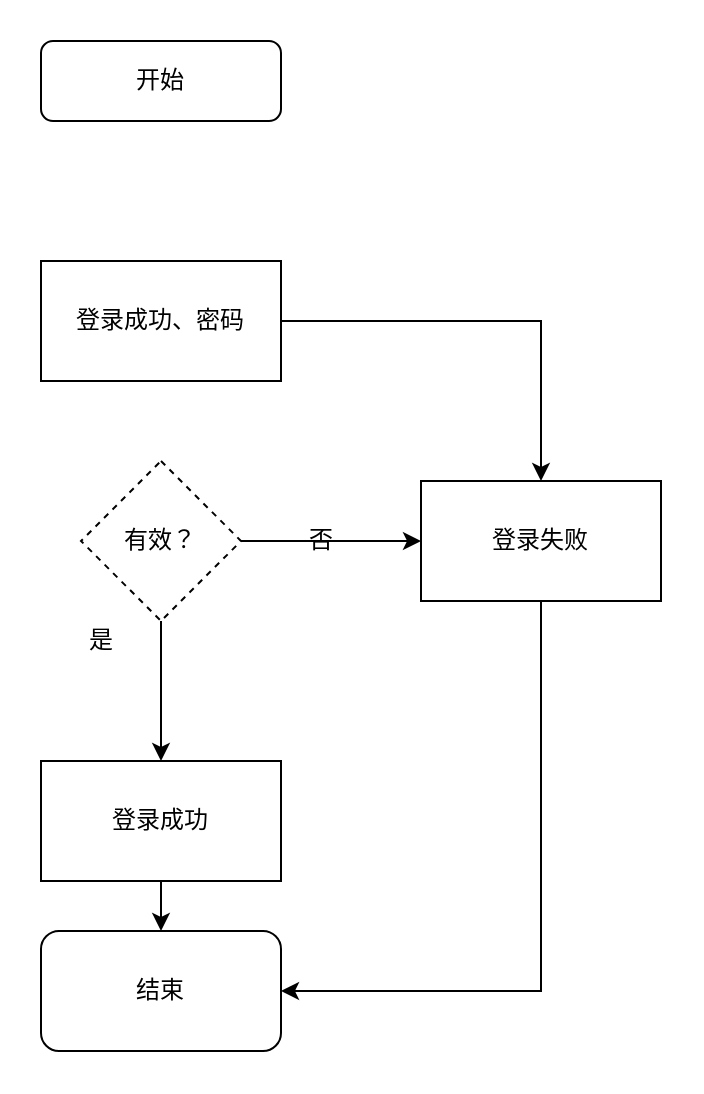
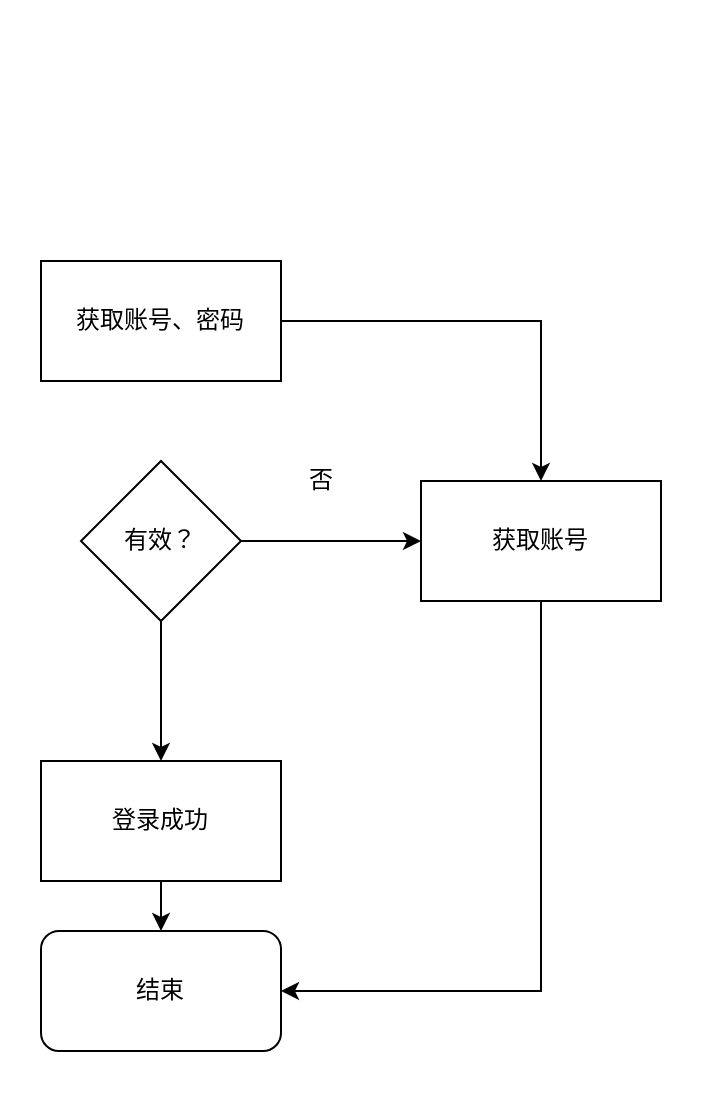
  <mxCell id="0" />
  <mxCell id="1" parent="0" />
- <mxCell id="2" value="开始" style="rounded=1;whiteSpace=wrap;html=1;fontSize=12;glass=0;strokeWidth=1;shadow=0;" parent="1" vertex="1"><mxGeometry x="20" y="20" width="120" height="40" as="geometry" /></mxCell>
  <mxCell id="3" value="" style="edgeStyle=orthogonalEdgeStyle;rounded=0;orthogonalLoop=1;jettySize=auto;html=1;" edge="1" parent="1" source="4" target="11"><mxGeometry relative="1" as="geometry" /></mxCell>
- <mxCell id="4" value="登录成功、密码" style="rounded=0;whiteSpace=wrap;html=1;" vertex="1" parent="1"><mxGeometry x="20" y="130" width="120" height="60" as="geometry" /></mxCell>
+ <mxCell id="4" value="获取账号、密码" style="rounded=0;whiteSpace=wrap;html=1;" vertex="1" parent="1"><mxGeometry x="20" y="130" width="120" height="60" as="geometry" /></mxCell>
  <mxCell id="5" value="" style="edgeStyle=orthogonalEdgeStyle;rounded=0;orthogonalLoop=1;jettySize=auto;html=1;" edge="1" parent="1" source="7" target="9"><mxGeometry relative="1" as="geometry" /></mxCell>
  <mxCell id="6" value="" style="edgeStyle=orthogonalEdgeStyle;rounded=0;orthogonalLoop=1;jettySize=auto;html=1;" edge="1" parent="1" source="7" target="11"><mxGeometry relative="1" as="geometry" /></mxCell>
- <mxCell id="7" value="有效？" style="rhombus;whiteSpace=wrap;html=1;dashed=1;" vertex="1" parent="1"><mxGeometry x="40" y="230" width="80" height="80" as="geometry" /></mxCell>
+ <mxCell id="7" value="有效？" style="rhombus;whiteSpace=wrap;html=1;" vertex="1" parent="1"><mxGeometry x="40" y="230" width="80" height="80" as="geometry" /></mxCell>
  <mxCell id="8" value="" style="edgeStyle=orthogonalEdgeStyle;rounded=0;orthogonalLoop=1;jettySize=auto;html=1;" edge="1" parent="1" source="9" target="14"><mxGeometry relative="1" as="geometry" /></mxCell>
  <mxCell id="9" value="登录成功" style="rounded=0;whiteSpace=wrap;html=1;" vertex="1" parent="1"><mxGeometry x="20" y="380" width="120" height="60" as="geometry" /></mxCell>
  <mxCell id="10" style="edgeStyle=orthogonalEdgeStyle;rounded=0;orthogonalLoop=1;jettySize=auto;html=1;entryX=1;entryY=0.5;entryDx=0;entryDy=0;" edge="1" parent="1" source="11" target="14"><mxGeometry relative="1" as="geometry"><Array as="points"><mxPoint x="270" y="495" /></Array></mxGeometry></mxCell>
- <mxCell id="11" value="登录失败" style="rounded=0;whiteSpace=wrap;html=1;" vertex="1" parent="1"><mxGeometry x="210" y="240" width="120" height="60" as="geometry" /></mxCell>
- <mxCell id="12" value="否" style="text;html=1;align=center;verticalAlign=middle;resizable=0;points=[];autosize=1;strokeColor=none;" vertex="1" parent="1"><mxGeometry x="145" y="260" width="30" height="20" as="geometry" /></mxCell>
- <mxCell id="13" value="是" style="text;html=1;align=center;verticalAlign=middle;resizable=0;points=[];autosize=1;strokeColor=none;" vertex="1" parent="1"><mxGeometry x="35" y="310" width="30" height="20" as="geometry" /></mxCell>
+ <mxCell id="11" value="获取账号" style="rounded=0;whiteSpace=wrap;html=1;" vertex="1" parent="1"><mxGeometry x="210" y="240" width="120" height="60" as="geometry" /></mxCell>
+ <mxCell id="12" value="否" style="text;html=1;align=center;verticalAlign=middle;resizable=0;points=[];autosize=1;strokeColor=none;" vertex="1" parent="1"><mxGeometry x="145" y="230" width="30" height="20" as="geometry" /></mxCell>
  <mxCell id="14" value="结束" style="rounded=1;whiteSpace=wrap;html=1;" vertex="1" parent="1"><mxGeometry x="20" y="465" width="120" height="60" as="geometry" /></mxCell>
